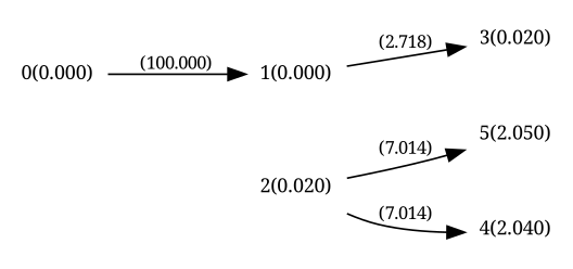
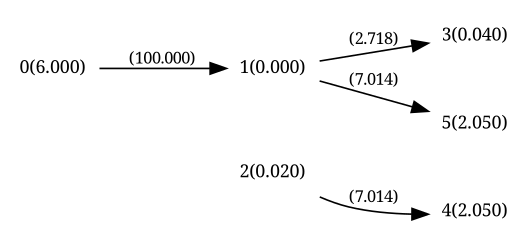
  digraph {
    fontname="Noto Serif"
    rankdir=LR
    node [fontname="Noto Serif" fontsize=11 shape=plaintext]
    edge [fontname="Noto Serif" fontsize=10]
-   n1 [label="0(0.000)"]
+   n1 [label="0(6.000)"]
    n2 [label="1(0.000)"]
-   n3 [label="3(0.020)"]
+   n3 [label="3(0.040)"]
    n4 [label="2(0.020)"]
-   n5 [label="4(2.040)"]
+   n5 [label="4(2.050)"]
    n6 [label="5(2.050)"]
    n1 -> n2 [label="(100.000)"]
    n2 -> n3 [label="(2.718)"]
    n4 -> n5 [label="(7.014)"]
-   n4 -> n6 [label="(7.014)"]
+   n2 -> n6 [label="(7.014)"]
  }
